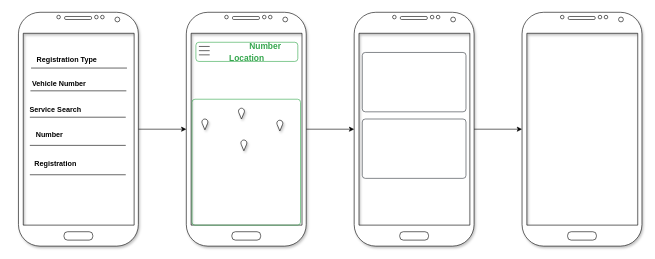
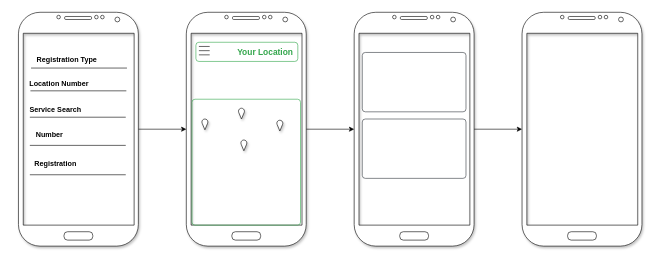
  <mxCell id="0" />
  <mxCell id="1" parent="0" />
  <mxCell id="2" value="" style="edgeStyle=orthogonalEdgeStyle;rounded=0;orthogonalLoop=1;jettySize=auto;html=1;" edge="1" parent="1" source="3" target="5"><mxGeometry relative="1" as="geometry" /></mxCell>
  <mxCell id="3" value="" style="verticalLabelPosition=bottom;verticalAlign=top;html=1;shadow=1;dashed=0;strokeWidth=1;shape=mxgraph.android.phone2;strokeColor=#000000;" vertex="1" parent="1"><mxGeometry x="30" y="20" width="200" height="390" as="geometry" /></mxCell>
  <mxCell id="4" value="" style="edgeStyle=orthogonalEdgeStyle;rounded=0;orthogonalLoop=1;jettySize=auto;html=1;" edge="1" parent="1" source="5" target="7"><mxGeometry relative="1" as="geometry" /></mxCell>
  <mxCell id="5" value="" style="verticalLabelPosition=bottom;verticalAlign=top;html=1;shadow=1;dashed=0;strokeWidth=1;shape=mxgraph.android.phone2;strokeColor=#000000;" vertex="1" parent="1"><mxGeometry x="310" y="20" width="200" height="390" as="geometry" /></mxCell>
  <mxCell id="6" value="" style="edgeStyle=orthogonalEdgeStyle;rounded=0;orthogonalLoop=1;jettySize=auto;html=1;fontSize=14;" edge="1" parent="1" source="7" target="23"><mxGeometry relative="1" as="geometry" /></mxCell>
  <mxCell id="7" value="" style="verticalLabelPosition=bottom;verticalAlign=top;html=1;shadow=1;dashed=0;strokeWidth=1;shape=mxgraph.android.phone2;strokeColor=#000000;" vertex="1" parent="1"><mxGeometry x="590" y="20" width="200" height="390" as="geometry" /></mxCell>
  <mxCell id="8" value="&lt;b&gt;Registration Type&lt;/b&gt;" style="text;html=1;strokeColor=none;fillColor=none;align=center;verticalAlign=middle;whiteSpace=wrap;rounded=0;shadow=1;" vertex="1" parent="1"><mxGeometry x="49" y="85" width="124" height="30" as="geometry" /></mxCell>
- <mxCell id="9" value="&lt;b&gt;Vehicle Number&lt;/b&gt;" style="text;html=1;strokeColor=none;fillColor=none;align=center;verticalAlign=middle;whiteSpace=wrap;rounded=0;shadow=1;" vertex="1" parent="1"><mxGeometry x="36" y="124" width="124" height="30" as="geometry" /></mxCell>
+ <mxCell id="9" value="&lt;b&gt;Location Number&lt;/b&gt;" style="text;html=1;strokeColor=none;fillColor=none;align=center;verticalAlign=middle;whiteSpace=wrap;rounded=0;shadow=1;" vertex="1" parent="1"><mxGeometry x="36" y="124" width="124" height="30" as="geometry" /></mxCell>
  <mxCell id="10" value="" style="endArrow=none;html=1;rounded=0;" edge="1" parent="1"><mxGeometry relative="1" as="geometry"><mxPoint x="51" y="113" as="sourcePoint" /><mxPoint x="211" y="113" as="targetPoint" /></mxGeometry></mxCell>
  <mxCell id="11" value="" style="endArrow=none;html=1;rounded=0;" edge="1" parent="1"><mxGeometry relative="1" as="geometry"><mxPoint x="50" y="151" as="sourcePoint" /><mxPoint x="210" y="151" as="targetPoint" /></mxGeometry></mxCell>
  <mxCell id="12" value="&lt;b&gt;Service Search&lt;br&gt;&lt;br&gt;&lt;/b&gt;" style="text;html=1;strokeColor=none;fillColor=none;align=center;verticalAlign=middle;whiteSpace=wrap;rounded=0;shadow=1;" vertex="1" parent="1"><mxGeometry x="30" y="174" width="124" height="30" as="geometry" /></mxCell>
  <mxCell id="13" value="" style="endArrow=none;html=1;rounded=0;" edge="1" parent="1"><mxGeometry relative="1" as="geometry"><mxPoint x="49" y="195" as="sourcePoint" /><mxPoint x="209" y="195" as="targetPoint" /></mxGeometry></mxCell>
  <mxCell id="14" value="&lt;b&gt;Number&lt;br&gt;&lt;br&gt;&lt;/b&gt;" style="text;html=1;strokeColor=none;fillColor=none;align=center;verticalAlign=middle;whiteSpace=wrap;rounded=0;shadow=1;" vertex="1" parent="1"><mxGeometry x="20" y="216" width="124" height="30" as="geometry" /></mxCell>
  <mxCell id="15" value="" style="endArrow=none;html=1;rounded=0;" edge="1" parent="1"><mxGeometry relative="1" as="geometry"><mxPoint x="49" y="242" as="sourcePoint" /><mxPoint x="209" y="242" as="targetPoint" /></mxGeometry></mxCell>
  <mxCell id="16" value="&lt;b&gt;Registration&lt;br&gt;&lt;/b&gt;" style="text;html=1;strokeColor=none;fillColor=none;align=center;verticalAlign=middle;whiteSpace=wrap;rounded=0;shadow=1;" vertex="1" parent="1"><mxGeometry x="30" y="258" width="124" height="30" as="geometry" /></mxCell>
  <mxCell id="17" value="" style="endArrow=none;html=1;rounded=0;" edge="1" parent="1"><mxGeometry relative="1" as="geometry"><mxPoint x="49" y="291" as="sourcePoint" /><mxPoint x="209" y="291" as="targetPoint" /></mxGeometry></mxCell>
- <mxCell id="18" value="&amp;nbsp; &amp;nbsp; &amp;nbsp; &amp;nbsp; &amp;nbsp; &amp;nbsp; &amp;nbsp;&lt;font style=&quot;font-size: 14px;&quot;&gt; &lt;b&gt;Number Location&lt;/b&gt;&lt;/font&gt;" style="html=1;shadow=0;dashed=0;shape=mxgraph.bootstrap.rrect;rSize=5;strokeColor=#33A64C;strokeWidth=1;fillColor=none;fontColor=#33A64C;whiteSpace=wrap;align=center;verticalAlign=middle;spacingLeft=0;fontStyle=0;fontSize=16;spacing=5;" vertex="1" parent="1"><mxGeometry x="326" y="70" width="170" height="32" as="geometry" /></mxCell>
+ <mxCell id="18" value="&amp;nbsp; &amp;nbsp; &amp;nbsp; &amp;nbsp; &amp;nbsp; &amp;nbsp; &amp;nbsp;&lt;font style=&quot;font-size: 14px;&quot;&gt; &lt;b&gt;Your Location&lt;/b&gt;&lt;/font&gt;" style="html=1;shadow=0;dashed=0;shape=mxgraph.bootstrap.rrect;rSize=5;strokeColor=#33A64C;strokeWidth=1;fillColor=none;fontColor=#33A64C;whiteSpace=wrap;align=center;verticalAlign=middle;spacingLeft=0;fontStyle=0;fontSize=16;spacing=5;" vertex="1" parent="1"><mxGeometry x="326" y="70" width="170" height="32" as="geometry" /></mxCell>
  <mxCell id="19" value="" style="endArrow=none;html=1;rounded=0;" edge="1" parent="1"><mxGeometry relative="1" as="geometry"><mxPoint x="331" y="77" as="sourcePoint" /><mxPoint x="349" y="77" as="targetPoint" /></mxGeometry></mxCell>
  <mxCell id="20" value="" style="endArrow=none;html=1;rounded=0;" edge="1" parent="1"><mxGeometry relative="1" as="geometry"><mxPoint x="331" y="84" as="sourcePoint" /><mxPoint x="349" y="84" as="targetPoint" /></mxGeometry></mxCell>
  <mxCell id="21" value="" style="endArrow=none;html=1;rounded=0;" edge="1" parent="1"><mxGeometry relative="1" as="geometry"><mxPoint x="331" y="91" as="sourcePoint" /><mxPoint x="349" y="91" as="targetPoint" /></mxGeometry></mxCell>
  <mxCell id="22" value="" style="html=1;shadow=0;dashed=0;shape=mxgraph.bootstrap.rrect;rSize=5;strokeColor=#33A64C;strokeWidth=1;fillColor=none;fontColor=#33A64C;whiteSpace=wrap;align=center;verticalAlign=middle;spacingLeft=0;fontStyle=0;fontSize=16;spacing=5;" vertex="1" parent="1"><mxGeometry x="319.5" y="165" width="181" height="210" as="geometry" /></mxCell>
  <mxCell id="23" value="" style="verticalLabelPosition=bottom;verticalAlign=top;html=1;shadow=1;dashed=0;strokeWidth=1;shape=mxgraph.android.phone2;strokeColor=#000000;" vertex="1" parent="1"><mxGeometry x="870" y="20" width="200" height="390" as="geometry" /></mxCell>
  <mxCell id="24" value="" style="verticalLabelPosition=bottom;verticalAlign=top;html=1;shape=mxgraph.basic.drop;shadow=1;fontSize=14;strokeColor=#000000;direction=west;" vertex="1" parent="1"><mxGeometry x="336" y="198" width="10" height="18" as="geometry" /></mxCell>
  <mxCell id="25" value="" style="verticalLabelPosition=bottom;verticalAlign=top;html=1;shape=mxgraph.basic.drop;shadow=1;fontSize=14;strokeColor=#000000;direction=west;" vertex="1" parent="1"><mxGeometry x="401" y="233" width="10" height="18" as="geometry" /></mxCell>
  <mxCell id="26" value="" style="verticalLabelPosition=bottom;verticalAlign=top;html=1;shape=mxgraph.basic.drop;shadow=1;fontSize=14;strokeColor=#000000;direction=west;" vertex="1" parent="1"><mxGeometry x="397" y="180" width="10" height="18" as="geometry" /></mxCell>
  <mxCell id="27" value="" style="verticalLabelPosition=bottom;verticalAlign=top;html=1;shape=mxgraph.basic.drop;shadow=1;fontSize=14;strokeColor=#000000;direction=west;" vertex="1" parent="1"><mxGeometry x="461" y="200" width="10" height="18" as="geometry" /></mxCell>
  <mxCell id="28" value="" style="html=1;shadow=0;dashed=0;shape=mxgraph.bootstrap.rrect;rSize=5;strokeColor=#343A40;strokeWidth=1;fillColor=none;fontColor=#343A40;whiteSpace=wrap;align=center;verticalAlign=middle;spacingLeft=0;fontStyle=0;fontSize=16;spacing=5;" vertex="1" parent="1"><mxGeometry x="603.5" y="87" width="173" height="99" as="geometry" /></mxCell>
  <mxCell id="29" value="" style="html=1;shadow=0;dashed=0;shape=mxgraph.bootstrap.rrect;rSize=5;strokeColor=#343A40;strokeWidth=1;fillColor=none;fontColor=#343A40;whiteSpace=wrap;align=center;verticalAlign=middle;spacingLeft=0;fontStyle=0;fontSize=16;spacing=5;" vertex="1" parent="1"><mxGeometry x="603.5" y="198" width="173" height="99" as="geometry" /></mxCell>
